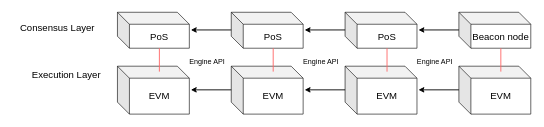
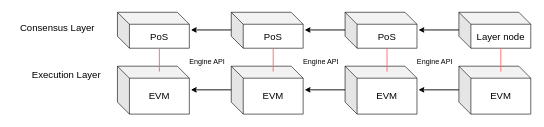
  <mxCell id="0" />
  <mxCell id="1" parent="0" />
  <mxCell id="2" value="&lt;font style=&quot;font-size: 16px&quot;&gt;EVM&lt;/font&gt;" style="shape=cube;whiteSpace=wrap;html=1;boundedLbl=1;backgroundOutline=1;darkOpacity=0.05;darkOpacity2=0.1;" vertex="1" parent="1"><mxGeometry x="195" y="110" width="120" height="80" as="geometry" /></mxCell>
  <mxCell id="3" value="&lt;span style=&quot;font-size: 16px&quot;&gt;EVM&lt;/span&gt;" style="shape=cube;whiteSpace=wrap;html=1;boundedLbl=1;backgroundOutline=1;darkOpacity=0.05;darkOpacity2=0.1;" vertex="1" parent="1"><mxGeometry x="385" y="110" width="120" height="80" as="geometry" /></mxCell>
  <mxCell id="4" value="&lt;span style=&quot;font-size: 16px&quot;&gt;EVM&lt;/span&gt;" style="shape=cube;whiteSpace=wrap;html=1;boundedLbl=1;backgroundOutline=1;darkOpacity=0.05;darkOpacity2=0.1;" vertex="1" parent="1"><mxGeometry x="575" y="110" width="120" height="80" as="geometry" /></mxCell>
  <mxCell id="5" value="&lt;span style=&quot;font-size: 16px&quot;&gt;EVM&lt;/span&gt;" style="shape=cube;whiteSpace=wrap;html=1;boundedLbl=1;backgroundOutline=1;darkOpacity=0.05;darkOpacity2=0.1;" vertex="1" parent="1"><mxGeometry x="765" y="110" width="120" height="80" as="geometry" /></mxCell>
  <mxCell id="6" value="&lt;font style=&quot;font-size: 16px&quot;&gt;PoS&lt;/font&gt;" style="shape=cube;whiteSpace=wrap;html=1;boundedLbl=1;backgroundOutline=1;darkOpacity=0.05;darkOpacity2=0.1;" vertex="1" parent="1"><mxGeometry x="195" y="20" width="120" height="60" as="geometry" /></mxCell>
  <mxCell id="7" value="&lt;span style=&quot;font-size: 16px&quot;&gt;PoS&lt;/span&gt;" style="shape=cube;whiteSpace=wrap;html=1;boundedLbl=1;backgroundOutline=1;darkOpacity=0.05;darkOpacity2=0.1;" vertex="1" parent="1"><mxGeometry x="385" y="20" width="120" height="60" as="geometry" /></mxCell>
  <mxCell id="8" value="&lt;span style=&quot;font-size: 16px&quot;&gt;PoS&lt;/span&gt;" style="shape=cube;whiteSpace=wrap;html=1;boundedLbl=1;backgroundOutline=1;darkOpacity=0.05;darkOpacity2=0.1;" vertex="1" parent="1"><mxGeometry x="575" y="20" width="120" height="60" as="geometry" /></mxCell>
- <mxCell id="9" value="&lt;span style=&quot;font-size: 16px&quot;&gt;Beacon node&lt;/span&gt;" style="shape=cube;whiteSpace=wrap;html=1;boundedLbl=1;backgroundOutline=1;darkOpacity=0.05;darkOpacity2=0.1;" vertex="1" parent="1"><mxGeometry x="765" y="20" width="120" height="60" as="geometry" /></mxCell>
+ <mxCell id="9" value="&lt;span style=&quot;font-size: 16px&quot;&gt;Layer node&lt;/span&gt;" style="shape=cube;whiteSpace=wrap;html=1;boundedLbl=1;backgroundOutline=1;darkOpacity=0.05;darkOpacity2=0.1;" vertex="1" parent="1"><mxGeometry x="765" y="20" width="120" height="60" as="geometry" /></mxCell>
  <mxCell id="10" value="" style="endArrow=classic;html=1;rounded=0;strokeWidth=1.5;fontSize=16;exitX=-0.021;exitY=0.525;exitDx=0;exitDy=0;exitPerimeter=0;" edge="1" parent="1"><mxGeometry width="50" height="50" relative="1" as="geometry"><mxPoint x="575" y="149.5" as="sourcePoint" /><mxPoint x="507.52" y="149.5" as="targetPoint" /></mxGeometry></mxCell>
  <mxCell id="11" value="" style="endArrow=classic;html=1;rounded=0;strokeWidth=1.5;fontSize=16;exitX=-0.021;exitY=0.525;exitDx=0;exitDy=0;exitPerimeter=0;" edge="1" parent="1"><mxGeometry width="50" height="50" relative="1" as="geometry"><mxPoint x="385" y="149.5" as="sourcePoint" /><mxPoint x="317.52" y="149.5" as="targetPoint" /></mxGeometry></mxCell>
  <mxCell id="12" value="" style="endArrow=classic;html=1;rounded=0;strokeWidth=1.5;fontSize=16;exitX=-0.021;exitY=0.525;exitDx=0;exitDy=0;exitPerimeter=0;" edge="1" parent="1"><mxGeometry width="50" height="50" relative="1" as="geometry"><mxPoint x="765" y="149.5" as="sourcePoint" /><mxPoint x="697.52" y="149.5" as="targetPoint" /></mxGeometry></mxCell>
  <mxCell id="13" value="" style="endArrow=classic;html=1;rounded=0;strokeWidth=1.5;fontSize=16;exitX=-0.021;exitY=0.525;exitDx=0;exitDy=0;exitPerimeter=0;" edge="1" parent="1"><mxGeometry width="50" height="50" relative="1" as="geometry"><mxPoint x="765" y="49.5" as="sourcePoint" /><mxPoint x="697.52" y="49.5" as="targetPoint" /></mxGeometry></mxCell>
  <mxCell id="14" value="" style="endArrow=classic;html=1;rounded=0;strokeWidth=1.5;fontSize=16;exitX=-0.021;exitY=0.525;exitDx=0;exitDy=0;exitPerimeter=0;" edge="1" parent="1"><mxGeometry width="50" height="50" relative="1" as="geometry"><mxPoint x="575" y="49.5" as="sourcePoint" /><mxPoint x="507.52" y="49.5" as="targetPoint" /></mxGeometry></mxCell>
  <mxCell id="15" value="" style="endArrow=classic;html=1;rounded=0;strokeWidth=1.5;fontSize=16;exitX=-0.021;exitY=0.525;exitDx=0;exitDy=0;exitPerimeter=0;" edge="1" parent="1"><mxGeometry width="50" height="50" relative="1" as="geometry"><mxPoint x="385" y="49.5" as="sourcePoint" /><mxPoint x="317.52" y="49.5" as="targetPoint" /></mxGeometry></mxCell>
  <mxCell id="16" value="" style="endArrow=none;html=1;rounded=0;strokeWidth=1.5;fontSize=16;strokeColor=#FF6666;entryX=0;entryY=0;entryDx=70;entryDy=60;entryPerimeter=0;" edge="1" parent="1" target="6"><mxGeometry width="50" height="50" relative="1" as="geometry"><mxPoint x="265" y="119.04" as="sourcePoint" /><mxPoint x="265" y="90" as="targetPoint" /></mxGeometry></mxCell>
  <mxCell id="17" value="" style="endArrow=none;html=1;rounded=0;strokeWidth=1.5;fontSize=16;strokeColor=#FF6666;entryX=0;entryY=0;entryDx=70;entryDy=60;entryPerimeter=0;" edge="1" parent="1"><mxGeometry width="50" height="50" relative="1" as="geometry"><mxPoint x="455" y="119.04" as="sourcePoint" /><mxPoint x="455" y="80" as="targetPoint" /></mxGeometry></mxCell>
  <mxCell id="18" value="" style="endArrow=none;html=1;rounded=0;strokeWidth=1.5;fontSize=16;strokeColor=#FF6666;entryX=0;entryY=0;entryDx=70;entryDy=60;entryPerimeter=0;" edge="1" parent="1"><mxGeometry width="50" height="50" relative="1" as="geometry"><mxPoint x="645" y="119.04" as="sourcePoint" /><mxPoint x="645" y="80" as="targetPoint" /></mxGeometry></mxCell>
  <mxCell id="19" value="" style="endArrow=none;html=1;rounded=0;strokeWidth=1.5;fontSize=16;strokeColor=#FF6666;entryX=0;entryY=0;entryDx=70;entryDy=60;entryPerimeter=0;" edge="1" parent="1"><mxGeometry width="50" height="50" relative="1" as="geometry"><mxPoint x="835" y="119.04" as="sourcePoint" /><mxPoint x="835" y="80" as="targetPoint" /></mxGeometry></mxCell>
  <mxCell id="20" value="&lt;font style=&quot;font-size: 12px;&quot;&gt;Engine API&lt;/font&gt;" style="text;html=1;strokeColor=none;fillColor=none;align=center;verticalAlign=middle;whiteSpace=wrap;rounded=0;fontSize=16;" vertex="1" parent="1"><mxGeometry x="295" y="90" width="100" height="20" as="geometry" /></mxCell>
  <mxCell id="21" value="&lt;font style=&quot;font-size: 12px;&quot;&gt;Engine API&lt;/font&gt;" style="text;html=1;strokeColor=none;fillColor=none;align=center;verticalAlign=middle;whiteSpace=wrap;rounded=0;fontSize=16;" vertex="1" parent="1"><mxGeometry x="485" y="90" width="100" height="20" as="geometry" /></mxCell>
  <mxCell id="22" value="&lt;font style=&quot;font-size: 12px;&quot;&gt;Engine API&lt;/font&gt;" style="text;html=1;strokeColor=none;fillColor=none;align=center;verticalAlign=middle;whiteSpace=wrap;rounded=0;fontSize=16;" vertex="1" parent="1"><mxGeometry x="675" y="90" width="100" height="20" as="geometry" /></mxCell>
  <mxCell id="23" value="&lt;font style=&quot;font-size: 16px;&quot;&gt;Consensus Layer&lt;/font&gt;" style="text;html=1;strokeColor=none;fillColor=none;align=center;verticalAlign=middle;whiteSpace=wrap;rounded=0;fontSize=12;" vertex="1" parent="1"><mxGeometry x="20" y="30" width="150" height="30" as="geometry" /></mxCell>
  <mxCell id="24" value="&lt;font style=&quot;font-size: 16px;&quot;&gt;Execution Layer&lt;/font&gt;" style="text;html=1;strokeColor=none;fillColor=none;align=center;verticalAlign=middle;whiteSpace=wrap;rounded=0;fontSize=12;" vertex="1" parent="1"><mxGeometry x="35" y="110" width="150" height="30" as="geometry" /></mxCell>
